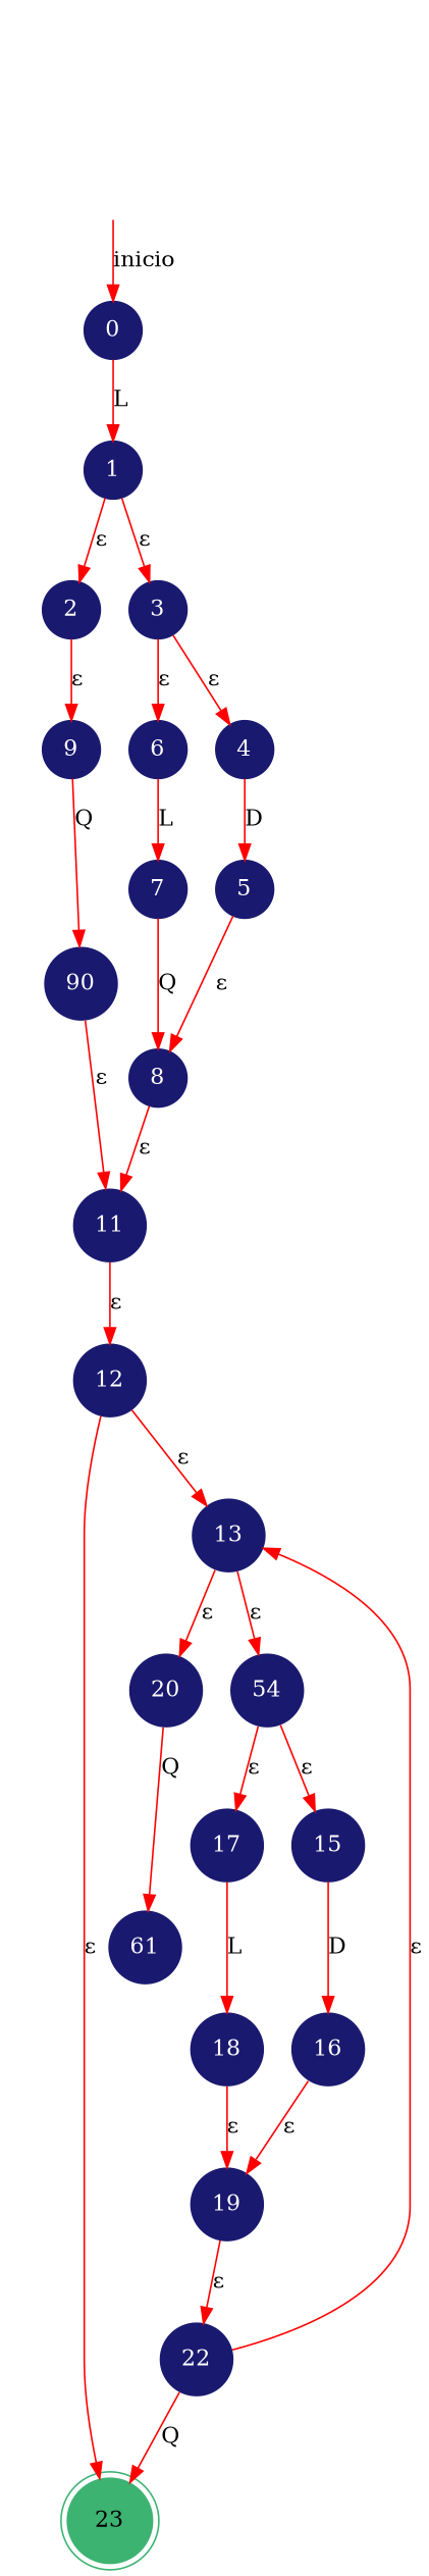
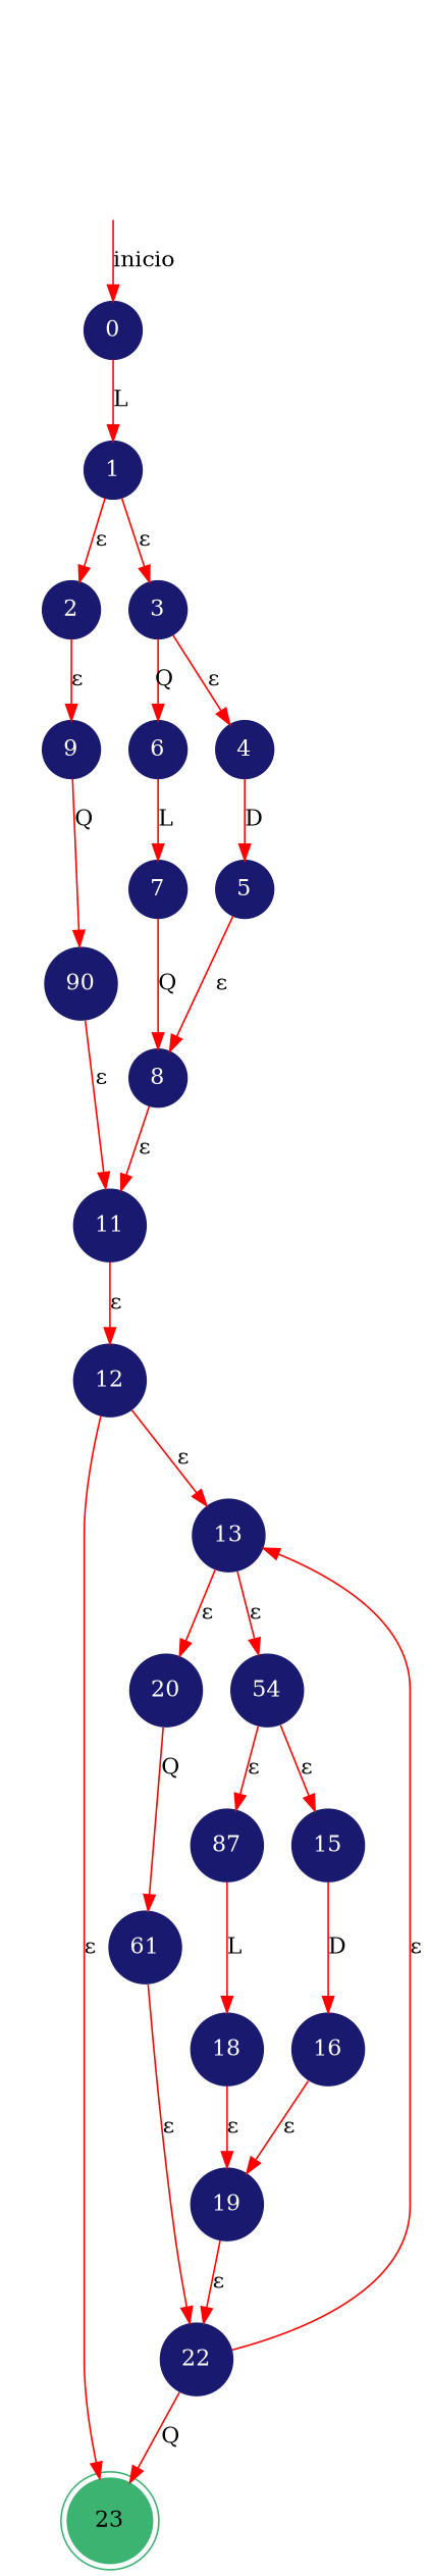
  digraph {
    rankdir=TB
    node [color=midnightblue shape=circle style=filled fontcolor=white]
    edge [color=red]
    23 [color=mediumseagreen shape=doublecircle fontcolor=""]
    secret_node [style=invis]
    0
    1
    2
    3
    9
    n8 [label=90]
    6
    4
    11
    7
    5
    8
    12
    13
    20
    n18 [label=54]
    n19 [label=61]
-   17
+   17 [label=87]
    15
    22
    18
    16
    19
    secret_node -> 0 [label=inicio]
    0 -> 1 [label=L]
    1 -> 2 [label="ε"]
    1 -> 3 [label="ε"]
    2 -> 9 [label="ε"]
-   3 -> 6 [label="ε"]
+   3 -> 6 [label=Q]
    3 -> 4 [label="ε"]
    9 -> n8 [label=Q]
    n8 -> 11 [label="ε"]
    6 -> 7 [label=L]
    4 -> 5 [label=D]
    11 -> 12 [label="ε"]
    7 -> 8 [label=Q]
    5 -> 8 [label="ε"]
    8 -> 11 [label="ε"]
    12 -> 23 [label="ε"]
    12 -> 13 [label="ε"]
    13 -> 20 [label="ε"]
    13 -> n18 [label="ε"]
    20 -> n19 [label=Q]
    n18 -> 17 [label="ε"]
    n18 -> 15 [label="ε"]
+   n19 -> 22 [label="ε"]
    17 -> 18 [label=L]
    15 -> 16 [label=D]
    22 -> 23 [label=Q]
    22 -> 13 [label="ε"]
    18 -> 19 [label="ε"]
    16 -> 19 [label="ε"]
    19 -> 22 [label="ε"]
  }
